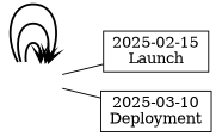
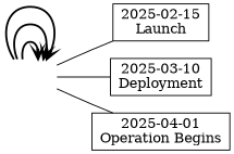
  digraph {
    rankdir=LR
    node [shape=box]
    " " [shape=plaintext]
    "2025-02-15\nLaunch"
    "2025-03-10\nDeployment"
+   "2025-04-01\nOperation Begins"
    " " -> " " [arrowhead=vee penwidth=2]
    " " -> " " [arrowhead=vee penwidth=2]
    " " -> " " [arrowhead=vee penwidth=2]
    " " -> "2025-02-15\nLaunch" [dir=none]
    " " -> "2025-03-10\nDeployment" [dir=none]
+   " " -> "2025-04-01\nOperation Begins" [dir=none]
  }
